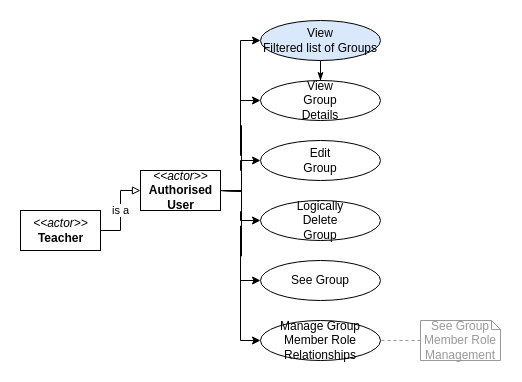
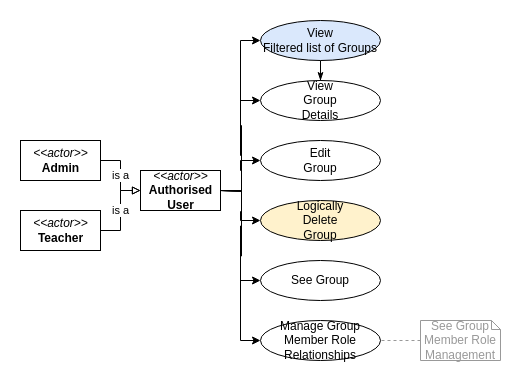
  <mxCell id="0" />
  <mxCell id="1" parent="0" />
  <mxCell id="2" style="edgeStyle=orthogonalEdgeStyle;rounded=0;orthogonalLoop=1;jettySize=auto;html=1;entryX=0;entryY=0.5;entryDx=0;entryDy=0;fontColor=#999999;" parent="1" target="11" edge="1"><mxGeometry relative="1" as="geometry"><mxPoint x="220" y="190" as="sourcePoint" /></mxGeometry></mxCell>
  <mxCell id="3" style="edgeStyle=orthogonalEdgeStyle;rounded=0;orthogonalLoop=1;jettySize=auto;html=1;entryX=0;entryY=0.5;entryDx=0;entryDy=0;fontColor=#999999;" parent="1" target="9" edge="1"><mxGeometry relative="1" as="geometry"><mxPoint x="220" y="190" as="sourcePoint" /></mxGeometry></mxCell>
  <mxCell id="4" style="edgeStyle=orthogonalEdgeStyle;rounded=0;orthogonalLoop=1;jettySize=auto;html=1;entryX=0;entryY=0.5;entryDx=0;entryDy=0;fontColor=default;" parent="1" target="12" edge="1"><mxGeometry relative="1" as="geometry"><mxPoint x="220" y="190" as="sourcePoint" /></mxGeometry></mxCell>
  <mxCell id="5" style="edgeStyle=orthogonalEdgeStyle;rounded=0;orthogonalLoop=1;jettySize=auto;html=1;entryX=0;entryY=0.5;entryDx=0;entryDy=0;fontColor=default;" parent="1" target="13" edge="1"><mxGeometry relative="1" as="geometry"><mxPoint x="220" y="190" as="sourcePoint" /></mxGeometry></mxCell>
  <mxCell id="6" style="edgeStyle=orthogonalEdgeStyle;rounded=0;orthogonalLoop=1;jettySize=auto;html=1;entryX=0;entryY=0.5;entryDx=0;entryDy=0;fontColor=default;" parent="1" target="18" edge="1"><mxGeometry relative="1" as="geometry"><mxPoint x="220" y="190" as="sourcePoint" /></mxGeometry></mxCell>
  <mxCell id="7" style="edgeStyle=orthogonalEdgeStyle;rounded=0;orthogonalLoop=1;jettySize=auto;html=1;entryX=0;entryY=0.5;entryDx=0;entryDy=0;fontColor=default;" parent="1" target="19" edge="1"><mxGeometry relative="1" as="geometry"><mxPoint x="220" y="190" as="sourcePoint" /></mxGeometry></mxCell>
  <mxCell id="8" value="&lt;i&gt;&amp;lt;&amp;lt;actor&amp;gt;&amp;gt;&lt;br&gt;&lt;/i&gt;&lt;b&gt;Authorised&lt;br&gt;User&lt;/b&gt;" style="text;html=1;align=center;verticalAlign=middle;dashed=0;fillColor=#ffffff;strokeColor=#000000;" parent="1" vertex="1"><mxGeometry x="140" y="170" width="80" height="40" as="geometry" /></mxCell>
  <mxCell id="9" value="View&lt;br&gt;Group&lt;br&gt;Details" style="ellipse;whiteSpace=wrap;html=1;" parent="1" vertex="1"><mxGeometry x="260" y="80" width="120" height="40" as="geometry" /></mxCell>
  <mxCell id="10" style="edgeStyle=orthogonalEdgeStyle;rounded=0;orthogonalLoop=1;jettySize=auto;html=1;entryX=0.5;entryY=0;entryDx=0;entryDy=0;fontColor=default;endArrow=classicThin;endFill=1;" parent="1" source="11" target="9" edge="1"><mxGeometry relative="1" as="geometry" /></mxCell>
  <mxCell id="11" value="View&lt;br&gt;Filtered list of Groups" style="ellipse;whiteSpace=wrap;html=1;fillColor=#dae8fc;" parent="1" vertex="1"><mxGeometry x="260" y="20" width="120" height="40" as="geometry" /></mxCell>
  <mxCell id="12" value="Edit&lt;br&gt;Group" style="ellipse;whiteSpace=wrap;html=1;fontColor=default;strokeColor=default;" parent="1" vertex="1"><mxGeometry x="260" y="140" width="120" height="40" as="geometry" /></mxCell>
- <mxCell id="13" value="Logically &lt;br&gt;Delete&lt;br&gt;Group" style="ellipse;whiteSpace=wrap;html=1;fontColor=default;strokeColor=default;" parent="1" vertex="1"><mxGeometry x="260" y="200" width="120" height="40" as="geometry" /></mxCell>
+ <mxCell id="13" value="Logically &lt;br&gt;Delete&lt;br&gt;Group" style="ellipse;whiteSpace=wrap;html=1;fontColor=default;strokeColor=default;fillColor=#fff2cc;" parent="1" vertex="1"><mxGeometry x="260" y="200" width="120" height="40" as="geometry" /></mxCell>
+ <mxCell id="14" value="is a" style="edgeStyle=orthogonalEdgeStyle;rounded=0;orthogonalLoop=1;jettySize=auto;html=1;entryX=0;entryY=0.5;entryDx=0;entryDy=0;fontColor=default;endArrow=block;endFill=0;" parent="1" source="15" target="8" edge="1"><mxGeometry relative="1" as="geometry" /></mxCell>
+ <mxCell id="15" value="&lt;i&gt;&amp;lt;&amp;lt;actor&amp;gt;&amp;gt;&lt;br&gt;&lt;/i&gt;&lt;b&gt;Admin&lt;/b&gt;" style="text;html=1;align=center;verticalAlign=middle;dashed=0;fillColor=#ffffff;strokeColor=#000000;" parent="1" vertex="1"><mxGeometry x="20" y="140" width="80" height="40" as="geometry" /></mxCell>
  <mxCell id="16" value="is a" style="edgeStyle=orthogonalEdgeStyle;rounded=0;orthogonalLoop=1;jettySize=auto;html=1;entryX=0;entryY=0.5;entryDx=0;entryDy=0;fontColor=default;endArrow=block;endFill=0;" parent="1" source="17" target="8" edge="1"><mxGeometry relative="1" as="geometry" /></mxCell>
  <mxCell id="17" value="&lt;i&gt;&amp;lt;&amp;lt;actor&amp;gt;&amp;gt;&lt;br&gt;&lt;/i&gt;&lt;b&gt;Teacher&lt;/b&gt;" style="text;html=1;align=center;verticalAlign=middle;dashed=0;fillColor=#ffffff;strokeColor=#000000;" parent="1" vertex="1"><mxGeometry x="20" y="210" width="80" height="40" as="geometry" /></mxCell>
  <mxCell id="18" value="See Group" style="ellipse;whiteSpace=wrap;html=1;fontColor=default;strokeColor=default;" parent="1" vertex="1"><mxGeometry x="260" y="260" width="120" height="40" as="geometry" /></mxCell>
  <mxCell id="19" value="Manage Group&lt;br&gt;Member Role&lt;br&gt;Relationships" style="ellipse;whiteSpace=wrap;html=1;fontColor=default;strokeColor=default;" parent="1" vertex="1"><mxGeometry x="260" y="320" width="120" height="40" as="geometry" /></mxCell>
  <mxCell id="20" style="edgeStyle=orthogonalEdgeStyle;rounded=0;orthogonalLoop=1;jettySize=auto;html=1;entryX=1;entryY=0.5;entryDx=0;entryDy=0;fontColor=#999999;endArrow=none;endFill=0;strokeColor=#999999;dashed=1;" parent="1" source="21" target="19" edge="1"><mxGeometry relative="1" as="geometry" /></mxCell>
  <mxCell id="21" value="See Group Member Role&lt;br&gt;Management" style="shape=note;size=9;whiteSpace=wrap;html=1;strokeColor=#999999;fontColor=#999999;" parent="1" vertex="1"><mxGeometry x="420" y="320" width="80" height="40" as="geometry" /></mxCell>
